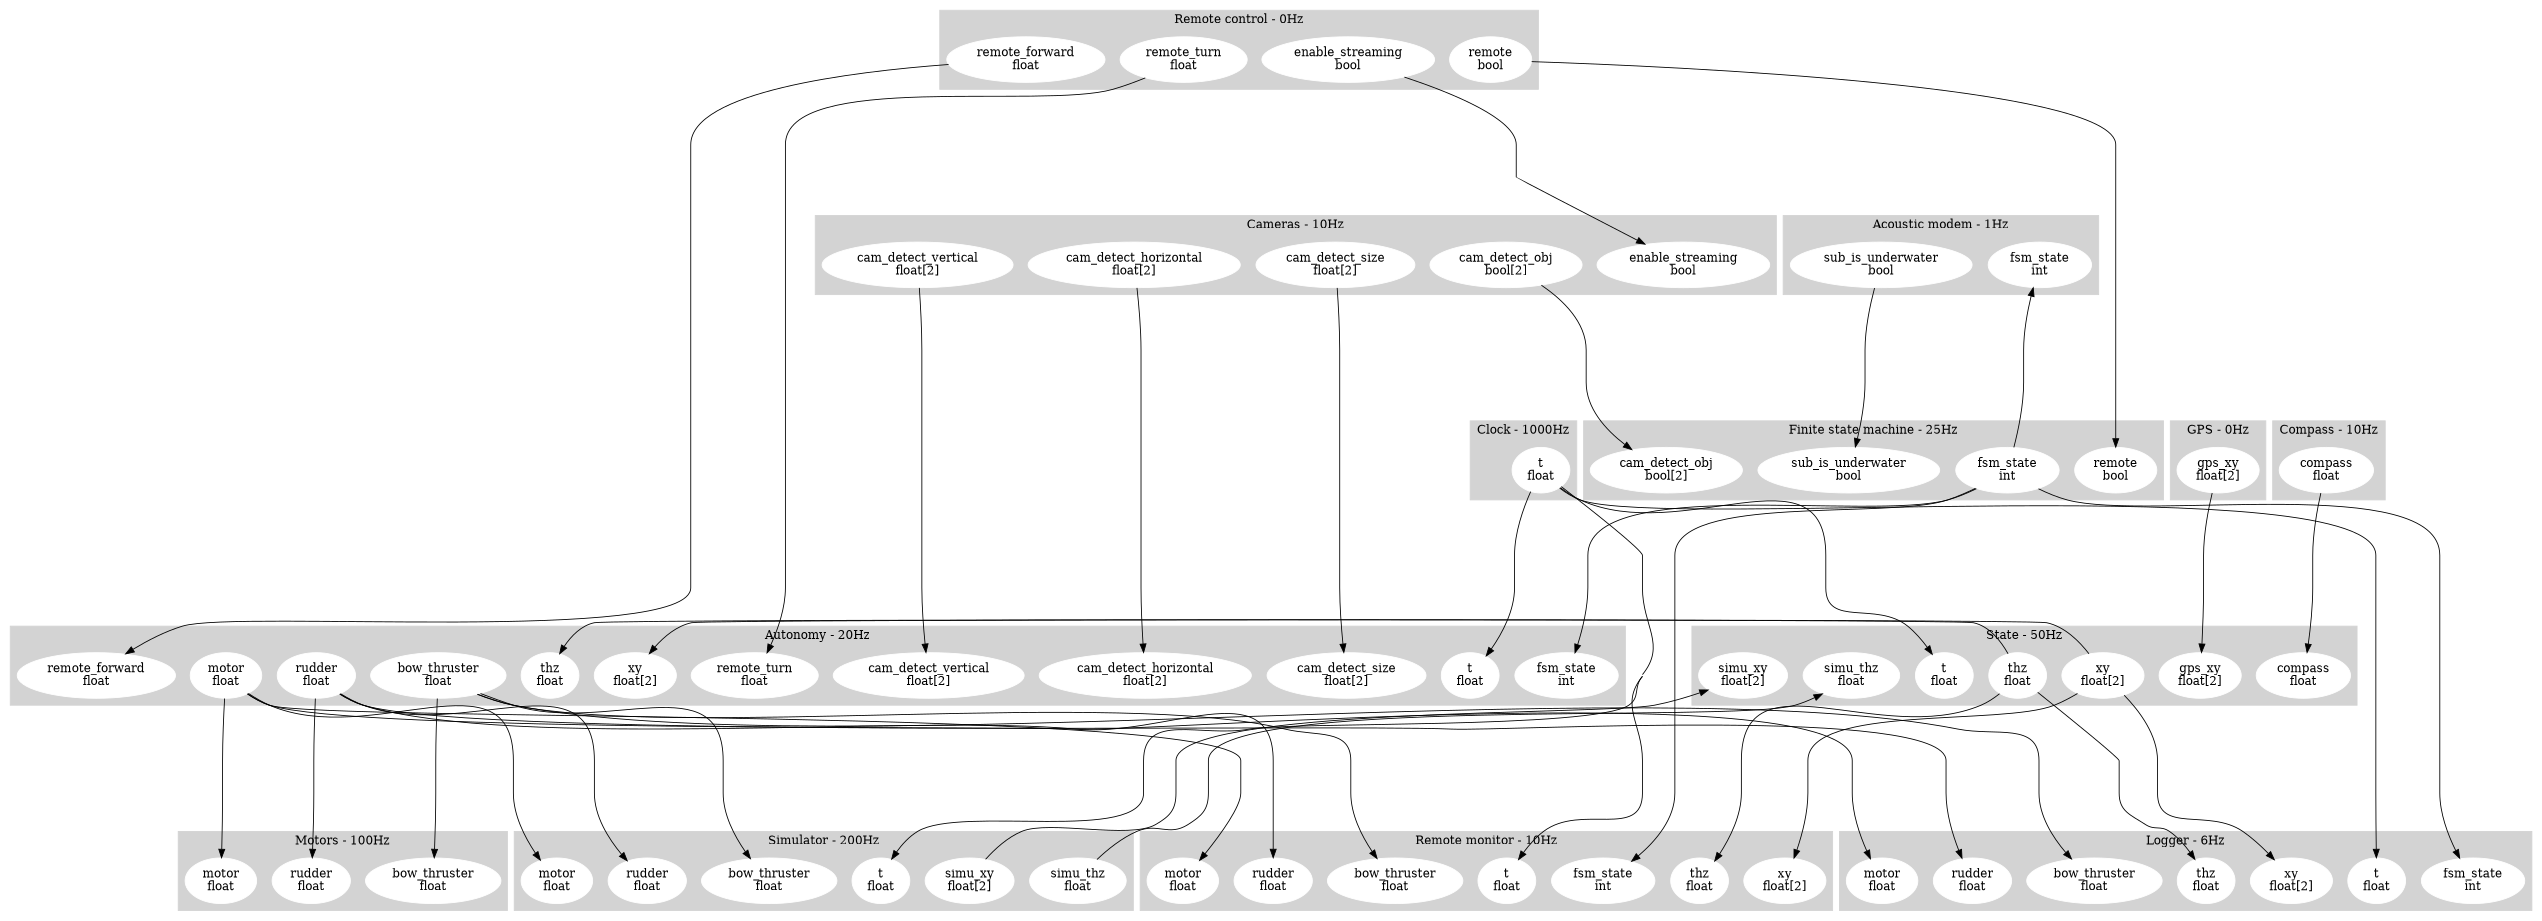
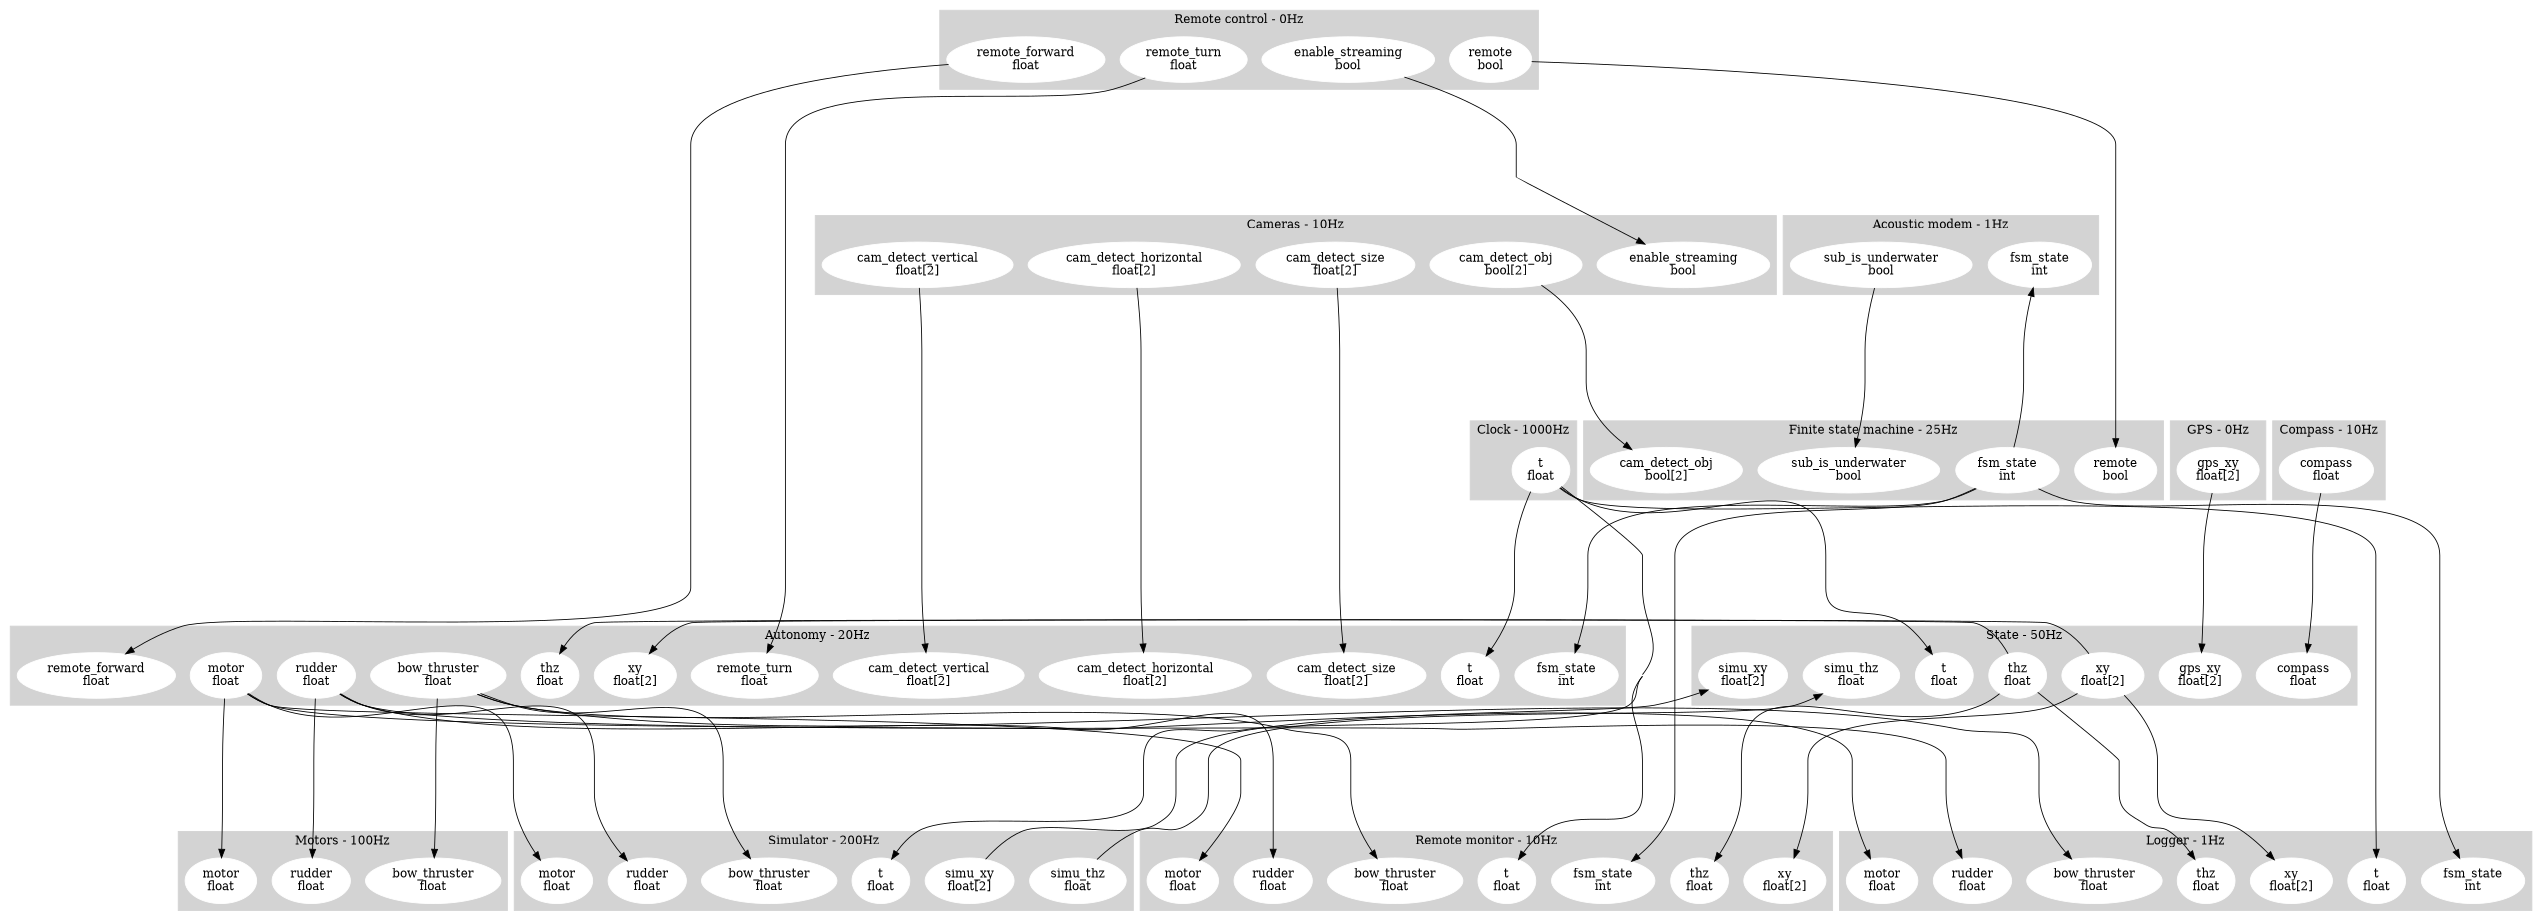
  digraph {
    concentrate=true
    node [color=white style=filled]
    edge [minlen=5]
    n1 [label="fsm_state\nint"]
    n2 [label="sub_is_underwater\nbool"]
    n3 [label="cam_detect_horizontal\nfloat[2]"]
    n4 [label="cam_detect_size\nfloat[2]"]
    n5 [label="cam_detect_vertical\nfloat[2]"]
    n6 [label="fsm_state\nint"]
    n7 [label="remote_forward\nfloat"]
    n8 [label="remote_turn\nfloat"]
    n9 [label="t\nfloat"]
    n10 [label="thz\nfloat"]
    n11 [label="xy\nfloat[2]"]
    n12 [label="bow_thruster\nfloat"]
    n13 [label="motor\nfloat"]
    n14 [label="rudder\nfloat"]
    n15 [label="enable_streaming\nbool"]
    n16 [label="cam_detect_horizontal\nfloat[2]"]
    n17 [label="cam_detect_obj\nbool[2]"]
    n18 [label="cam_detect_size\nfloat[2]"]
    n19 [label="cam_detect_vertical\nfloat[2]"]
    n20 [label="compass\nfloat"]
    n21 [label="gps_xy\nfloat[2]"]
    n22 [label="t\nfloat"]
    n23 [label="bow_thruster\nfloat"]
    n24 [label="fsm_state\nint"]
    n25 [label="motor\nfloat"]
    n26 [label="rudder\nfloat"]
    n27 [label="t\nfloat"]
    n28 [label="thz\nfloat"]
    n29 [label="xy\nfloat[2]"]
    n30 [label="bow_thruster\nfloat"]
    n31 [label="motor\nfloat"]
    n32 [label="rudder\nfloat"]
    n33 [label="enable_streaming\nbool"]
    n34 [label="remote\nbool"]
    n35 [label="remote_forward\nfloat"]
    n36 [label="remote_turn\nfloat"]
    n37 [label="bow_thruster\nfloat"]
    n38 [label="fsm_state\nint"]
    n39 [label="motor\nfloat"]
    n40 [label="rudder\nfloat"]
    n41 [label="t\nfloat"]
    n42 [label="thz\nfloat"]
    n43 [label="xy\nfloat[2]"]
    n44 [label="bow_thruster\nfloat"]
    n45 [label="motor\nfloat"]
    n46 [label="rudder\nfloat"]
    n47 [label="t\nfloat"]
    n48 [label="simu_thz\nfloat"]
    n49 [label="simu_xy\nfloat[2]"]
    n50 [label="compass\nfloat"]
    n51 [label="gps_xy\nfloat[2]"]
    n52 [label="simu_thz\nfloat"]
    n53 [label="simu_xy\nfloat[2]"]
    n54 [label="t\nfloat"]
    n55 [label="thz\nfloat"]
    n56 [label="xy\nfloat[2]"]
    n57 [label="cam_detect_obj\nbool[2]"]
    n58 [label="remote\nbool"]
    n59 [label="sub_is_underwater\nbool"]
    n60 [label="fsm_state\nint"]
    subgraph cluster_1 {
      color=lightgrey
      label="Acoustic modem - 1Hz"
      style=filled
      n1
      n2
    }
    subgraph cluster_2 {
      color=lightgrey
      label="Autonomy - 20Hz"
      style=filled
      n3
      n4
      n5
      n6
      n7
      n8
      n9
      n10
      n11
      n12
      n13
      n14
    }
    subgraph cluster_3 {
      color=lightgrey
      label="Cameras - 10Hz"
      style=filled
      n15
      n16
      n17
      n18
      n19
    }
    subgraph cluster_4 {
      color=lightgrey
      label="Compass - 10Hz"
      style=filled
      n20
    }
    subgraph cluster_5 {
      color=lightgrey
      label="GPS - 0Hz"
      style=filled
      n21
    }
    subgraph cluster_6 {
      color=lightgrey
      label="Clock - 1000Hz"
      style=filled
      n22
    }
    subgraph cluster_7 {
      color=lightgrey
-     label="Logger - 6Hz"
+     label="Logger - 1Hz"
      style=filled
      n23
      n24
      n25
      n26
      n27
      n28
      n29
    }
    subgraph cluster_8 {
      color=lightgrey
      label="Motors - 100Hz"
      style=filled
      n30
      n31
      n32
    }
    subgraph cluster_9 {
      color=lightgrey
      label="Remote control - 0Hz"
      style=filled
      n33
      n34
      n35
      n36
    }
    subgraph cluster_10 {
      color=lightgrey
      label="Remote monitor - 10Hz"
      style=filled
      n37
      n38
      n39
      n40
      n41
      n42
      n43
    }
    subgraph cluster_11 {
      color=lightgrey
      label="Simulator - 200Hz"
      style=filled
      n44
      n45
      n46
      n47
      n48
      n49
    }
    subgraph cluster_12 {
      color=lightgrey
      label="State - 50Hz"
      style=filled
      n50
      n51
      n52
      n53
      n54
      n55
      n56
    }
    subgraph cluster_13 {
      color=lightgrey
      label="Finite state machine - 25Hz"
      style=filled
      n57
      n58
      n59
      n60
    }
    subgraph cluster_14 {
      color=lightgrey
      label="Subscriber - 25Hz"
      style=filled
    }
    n2 -> n59
    n12 -> n23
    n12 -> n30
    n12 -> n37
    n12 -> n44
    n13 -> n25
    n13 -> n31
    n13 -> n39
    n13 -> n45
    n14 -> n26
    n14 -> n32
    n14 -> n40
    n14 -> n46
    n16 -> n3
    n17 -> n57
    n18 -> n4
    n19 -> n5
    n20 -> n50
    n21 -> n51
    n22 -> n9
    n22 -> n27
    n22 -> n41
    n22 -> n47
    n22 -> n54
    n33 -> n15
    n34 -> n58
    n35 -> n7
    n36 -> n8
    n48 -> n52
    n49 -> n53
    n55 -> n10
    n55 -> n28
    n55 -> n42
    n56 -> n11
    n56 -> n29
    n56 -> n43
    n60 -> n1
    n60 -> n6
    n60 -> n24
    n60 -> n38
  }
